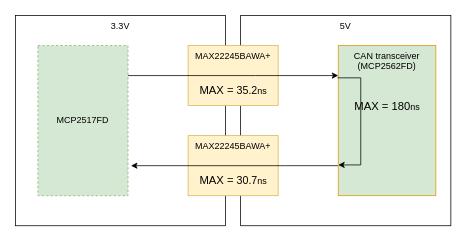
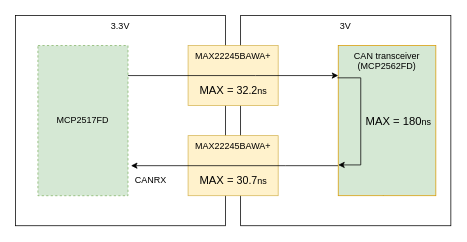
  <mxCell id="0" />
  <mxCell id="1" parent="0" />
  <mxCell id="2" value="&lt;div align=&quot;center&quot;&gt;3.3V&lt;/div&gt;" style="rounded=0;whiteSpace=wrap;html=1;glass=0;align=center;verticalAlign=top;" vertex="1" parent="1"><mxGeometry x="20" y="20" width="280" height="280" as="geometry" /></mxCell>
- <mxCell id="3" value="5V" style="rounded=0;whiteSpace=wrap;html=1;glass=0;align=center;verticalAlign=top;" vertex="1" parent="1"><mxGeometry x="320" y="20" width="280" height="280" as="geometry" /></mxCell>
+ <mxCell id="3" value="3V" style="rounded=0;whiteSpace=wrap;html=1;glass=0;align=center;verticalAlign=top;" vertex="1" parent="1"><mxGeometry x="320" y="20" width="280" height="280" as="geometry" /></mxCell>
  <mxCell id="4" value="&lt;div&gt;MAX22245BAWA+&lt;/div&gt;&lt;div&gt;&lt;br&gt;&lt;/div&gt;" style="rounded=0;whiteSpace=wrap;html=1;verticalAlign=top;fillColor=#fff2cc;strokeColor=#d6b656;" vertex="1" parent="1"><mxGeometry x="250" y="180" width="120" height="80" as="geometry" /></mxCell>
  <mxCell id="5" value="&lt;div align=&quot;left&quot;&gt;MAX22245BAWA+&lt;br&gt;&lt;/div&gt;" style="rounded=0;whiteSpace=wrap;html=1;labelPosition=center;verticalLabelPosition=middle;align=center;verticalAlign=top;fillColor=#fff2cc;strokeColor=#d6b656;" vertex="1" parent="1"><mxGeometry x="250" y="60" width="120" height="80" as="geometry" /></mxCell>
  <mxCell id="6" style="edgeStyle=orthogonalEdgeStyle;rounded=0;orthogonalLoop=1;jettySize=auto;html=1;entryX=1.033;entryY=0.8;entryDx=0;entryDy=0;entryPerimeter=0;" edge="1" parent="1" source="8" target="10"><mxGeometry relative="1" as="geometry"><Array as="points"><mxPoint x="380" y="220" /><mxPoint x="380" y="220" /></Array></mxGeometry></mxCell>
  <mxCell id="7" style="edgeStyle=orthogonalEdgeStyle;rounded=0;orthogonalLoop=1;jettySize=auto;html=1;" edge="1" parent="1" source="8"><mxGeometry relative="1" as="geometry"><mxPoint x="510" y="220" as="targetPoint" /><Array as="points"><mxPoint x="490" y="220" /></Array></mxGeometry></mxCell>
  <mxCell id="8" value="CAN transceiver (MCP2562FD)" style="rounded=0;whiteSpace=wrap;html=1;verticalAlign=top;fillColor=#d5e8d4;strokeColor=#d79b00;" vertex="1" parent="1"><mxGeometry x="450" y="60" width="130" height="200" as="geometry" /></mxCell>
  <mxCell id="9" style="edgeStyle=orthogonalEdgeStyle;rounded=0;orthogonalLoop=1;jettySize=auto;html=1;" edge="1" parent="1" source="10" target="8"><mxGeometry relative="1" as="geometry"><Array as="points"><mxPoint x="340" y="100" /><mxPoint x="340" y="100" /></Array></mxGeometry></mxCell>
  <mxCell id="10" value="MCP2517FD" style="rounded=0;whiteSpace=wrap;html=1;fillColor=#d5e8d4;strokeColor=#82b366;dashed=1;" vertex="1" parent="1"><mxGeometry x="50" y="60" width="120" height="200" as="geometry" /></mxCell>
  <mxCell id="11" style="edgeStyle=orthogonalEdgeStyle;rounded=0;orthogonalLoop=1;jettySize=auto;html=1;exitX=-0.008;exitY=0.215;exitDx=0;exitDy=0;exitPerimeter=0;entryX=0;entryY=0.795;entryDx=0;entryDy=0;entryPerimeter=0;" edge="1" parent="1" source="8" target="8"><mxGeometry relative="1" as="geometry"><Array as="points"><mxPoint x="480" y="103" /><mxPoint x="480" y="219" /></Array></mxGeometry></mxCell>
- <mxCell id="13" value="&lt;div&gt;&lt;span class=&quot;markedContent&quot; id=&quot;page51R_mcid96&quot;&gt;&lt;span style=&quot;left: 648.978px ; top: 398.687px ; font-size: 15px ; font-family: sans-serif ; transform: scalex(1.039)&quot; dir=&quot;ltr&quot;&gt;MAX = 180&lt;/span&gt;&lt;/span&gt;&lt;span class=&quot;markedContent&quot; id=&quot;page51R_mcid97&quot;&gt;&lt;span style=&quot;left: 673.917px ; top: 398.687px ; font-size: 15px ; font-family: sans-serif&quot; dir=&quot;ltr&quot;&gt;&lt;/span&gt;&lt;/span&gt;ns&lt;/div&gt;" style="text;html=1;align=center;verticalAlign=middle;resizable=0;points=[];autosize=1;strokeColor=none;fillColor=none;" vertex="1" parent="1"><mxGeometry x="465" y="130" width="100" height="20" as="geometry" /></mxCell>
- <mxCell id="14" value="&lt;div&gt;&lt;span class=&quot;markedContent&quot; id=&quot;page51R_mcid96&quot;&gt;&lt;span style=&quot;left: 648.978px ; top: 398.687px ; font-size: 15px ; font-family: sans-serif ; transform: scalex(1.039)&quot; dir=&quot;ltr&quot;&gt;MAX =&lt;/span&gt;&lt;/span&gt;&lt;span class=&quot;markedContent&quot; id=&quot;page8R_mcid149&quot;&gt;&lt;span style=&quot;left: 808.167px ; top: 910.194px ; font-size: 14.2px ; font-family: sans-serif ; transform: scalex(0.988)&quot; dir=&quot;ltr&quot;&gt; 35.2&lt;/span&gt;&lt;/span&gt;&lt;span class=&quot;markedContent&quot; id=&quot;page51R_mcid97&quot;&gt;&lt;span style=&quot;left: 673.917px ; top: 398.687px ; font-size: 15px ; font-family: sans-serif&quot; dir=&quot;ltr&quot;&gt;&lt;/span&gt;&lt;/span&gt;ns&lt;/div&gt;" style="text;html=1;align=center;verticalAlign=middle;resizable=0;points=[];autosize=1;strokeColor=none;fillColor=none;" vertex="1" parent="1"><mxGeometry x="260" y="110" width="100" height="20" as="geometry" /></mxCell>
+ <mxCell id="12" value="&lt;div&gt;CANRX&lt;/div&gt;" style="text;html=1;align=center;verticalAlign=middle;resizable=0;points=[];autosize=1;strokeColor=none;fillColor=none;" vertex="1" parent="1"><mxGeometry x="170" y="230" width="60" height="20" as="geometry" /></mxCell>
+ <mxCell id="13" value="&lt;div&gt;&lt;span class=&quot;markedContent&quot; id=&quot;page51R_mcid96&quot;&gt;&lt;span style=&quot;left: 648.978px ; top: 398.687px ; font-size: 15px ; font-family: sans-serif ; transform: scalex(1.039)&quot; dir=&quot;ltr&quot;&gt;MAX = 180&lt;/span&gt;&lt;/span&gt;&lt;span class=&quot;markedContent&quot; id=&quot;page51R_mcid97&quot;&gt;&lt;span style=&quot;left: 673.917px ; top: 398.687px ; font-size: 15px ; font-family: sans-serif&quot; dir=&quot;ltr&quot;&gt;&lt;/span&gt;&lt;/span&gt;ns&lt;/div&gt;" style="text;html=1;align=center;verticalAlign=middle;resizable=0;points=[];autosize=1;strokeColor=none;fillColor=none;" vertex="1" parent="1"><mxGeometry x="480" y="150" width="100" height="20" as="geometry" /></mxCell>
+ <mxCell id="14" value="&lt;div&gt;&lt;span class=&quot;markedContent&quot; id=&quot;page51R_mcid96&quot;&gt;&lt;span style=&quot;left: 648.978px ; top: 398.687px ; font-size: 15px ; font-family: sans-serif ; transform: scalex(1.039)&quot; dir=&quot;ltr&quot;&gt;MAX =&lt;/span&gt;&lt;/span&gt;&lt;span class=&quot;markedContent&quot; id=&quot;page8R_mcid149&quot;&gt;&lt;span style=&quot;left: 808.167px ; top: 910.194px ; font-size: 14.2px ; font-family: sans-serif ; transform: scalex(0.988)&quot; dir=&quot;ltr&quot;&gt; 32.2&lt;/span&gt;&lt;/span&gt;&lt;span class=&quot;markedContent&quot; id=&quot;page51R_mcid97&quot;&gt;&lt;span style=&quot;left: 673.917px ; top: 398.687px ; font-size: 15px ; font-family: sans-serif&quot; dir=&quot;ltr&quot;&gt;&lt;/span&gt;&lt;/span&gt;ns&lt;/div&gt;" style="text;html=1;align=center;verticalAlign=middle;resizable=0;points=[];autosize=1;strokeColor=none;fillColor=none;" vertex="1" parent="1"><mxGeometry x="260" y="110" width="100" height="20" as="geometry" /></mxCell>
  <mxCell id="15" value="&lt;div&gt;&lt;span class=&quot;markedContent&quot; id=&quot;page51R_mcid96&quot;&gt;&lt;span style=&quot;left: 648.978px ; top: 398.687px ; font-size: 15px ; font-family: sans-serif ; transform: scalex(1.039)&quot; dir=&quot;ltr&quot;&gt;MAX =&lt;/span&gt;&lt;/span&gt;&lt;span class=&quot;markedContent&quot; id=&quot;page8R_mcid144&quot;&gt;&lt;span style=&quot;left: 808.167px ; top: 885.394px ; font-size: 14.2px ; font-family: sans-serif ; transform: scalex(0.988)&quot; dir=&quot;ltr&quot;&gt; 30.7&lt;/span&gt;&lt;/span&gt;&lt;span class=&quot;markedContent&quot; id=&quot;page51R_mcid97&quot;&gt;&lt;span style=&quot;left: 673.917px ; top: 398.687px ; font-size: 15px ; font-family: sans-serif&quot; dir=&quot;ltr&quot;&gt;&lt;/span&gt;&lt;/span&gt;ns&lt;/div&gt;" style="text;html=1;align=center;verticalAlign=middle;resizable=0;points=[];autosize=1;strokeColor=none;fillColor=none;" vertex="1" parent="1"><mxGeometry x="260" y="230" width="100" height="20" as="geometry" /></mxCell>
